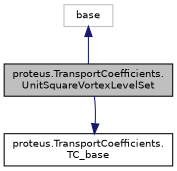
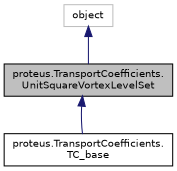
  digraph {
    node [color=black fillcolor=white fontname=Helvetica fontsize=10 shape=record style=filled]
    edge [color=midnightblue dir=back fontname=Helvetica fontsize=10 labelfontname=Helvetica labelfontsize=10 style=solid]
    n1 [fillcolor=grey75 fontcolor=black height=0.2 label="proteus.TransportCoefficients.\lUnitSquareVortexLevelSet" width=0.4]
    n2 [height=0.2 label="proteus.TransportCoefficients.\lTC_base" width=0.4]
-   n3 [color=grey75 height=0.2 label=base width=0.4]
-   n2 -> n1
+   n3 [color=grey75 height=0.2 label=object width=0.4]
+   n1 -> n2
    n3 -> n1
  }
